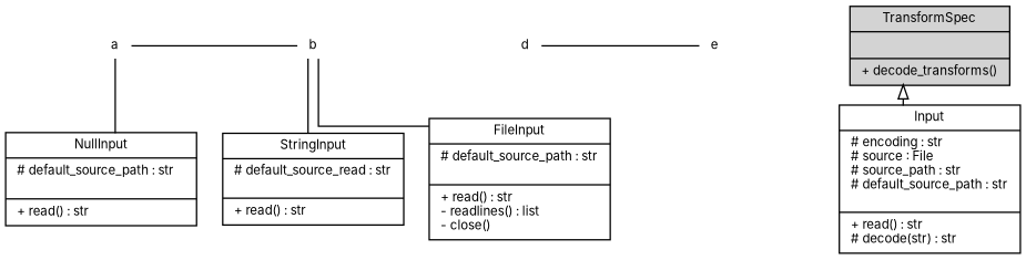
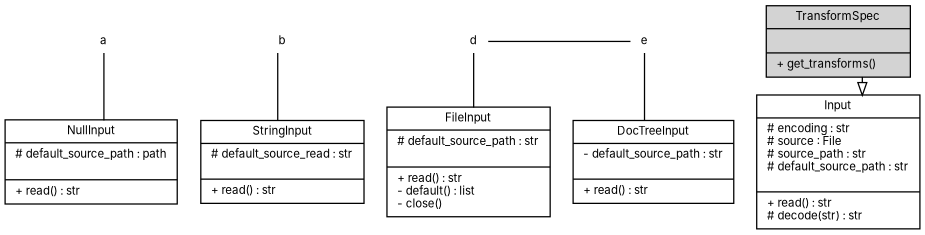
  digraph {
    fontname=Inter
    fontsize=9
    ranksep=0.2
    splines=ortho
    node [fontname=Inter fontsize=9 shape=record]
    edge [arrowhead=none arrowtail=none dir=none fontname=Inter fontsize=9]
    a [height=0 shape=none width=0]
    b [height=0 shape=none width=0]
    d [height=0 shape=none width=0]
    e [height=0 shape=none width=0]
-   n5 [label="{NullInput\n        |# default_source_path : str\l\n        |+ read() : str\l}"]
+   n5 [label="{NullInput\n        |# default_source_path : path\l\n        |+ read() : str\l}"]
    n6 [label="{StringInput\n        |# default_source_read : str\l\n        |+ read() : str\l}"]
-   n7 [label="{FileInput\n        |# default_source_path : str\l\n        |+ read() : str\l- readlines() : list\l- close()\l}"]
-   n9 [fillcolor=lightgrey label="{TransformSpec\n        |\n        |+ decode_transforms()\l}" style=filled]
+   n7 [label="{FileInput\n        |# default_source_path : str\l\n        |+ read() : str\l- default() : list\l- close()\l}"]
+   n8 [label="{DocTreeInput\n        |- default_source_path : str\l\n        |+ read() : str\l}"]
+   n9 [fillcolor=lightgrey label="{TransformSpec\n        |\n        |+ get_transforms()\l}" style=filled]
    n10 [label="{Input\n        |# encoding : str\l# source : File\l# source_path : str\l# default_source_path : str\l\n        |+ read() : str\l# decode(str) : str\l}"]
    subgraph sub_1 {
      rank=same
      a
      b
      d
      e
    }
-   a -> b [minlen=6.0]
    a -> n5
    b -> n6
    d -> e [minlen=6.0]
-   b -> n7
-   n9 -> n10 [arrowtail=empty dir=back arrowhead=""]
+   d -> n7
+   e -> n8
+   n10 -> n9 [arrowtail=empty dir=back arrowhead=""]
  }
